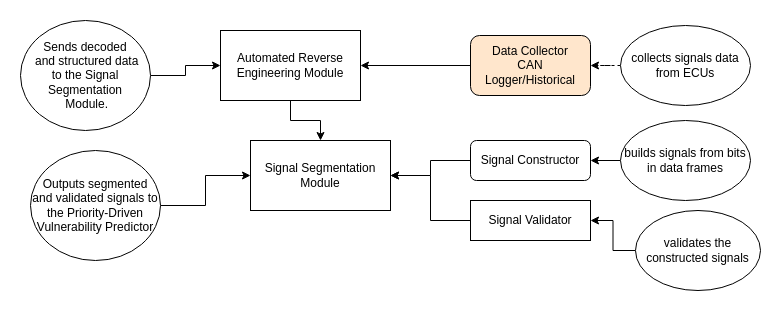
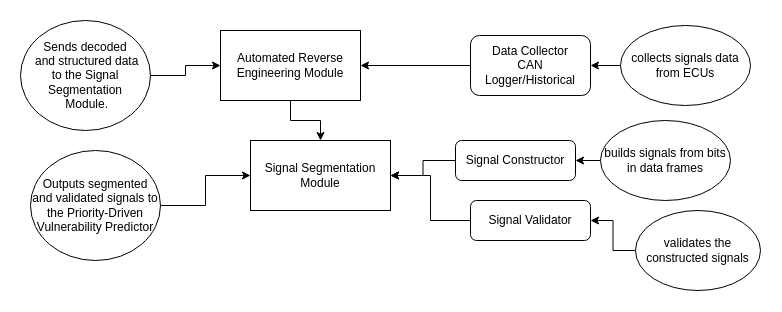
  <mxCell id="0" />
  <mxCell id="1" parent="0" />
  <mxCell id="2" value="" style="edgeStyle=orthogonalEdgeStyle;rounded=0;orthogonalLoop=1;jettySize=auto;html=1;" edge="1" parent="1" source="3" target="6"><mxGeometry relative="1" as="geometry" /></mxCell>
  <mxCell id="3" value="Automated Reverse Engineering Module" style="rounded=0;whiteSpace=wrap;html=1;" vertex="1" parent="1"><mxGeometry x="220" y="30" width="140" height="70" as="geometry" /></mxCell>
  <mxCell id="4" value="" style="edgeStyle=orthogonalEdgeStyle;rounded=0;orthogonalLoop=1;jettySize=auto;html=1;" edge="1" parent="1" source="5" target="3"><mxGeometry relative="1" as="geometry" /></mxCell>
- <mxCell id="5" value="Data Collector&lt;br&gt;CAN Logger/Historical" style="rounded=1;whiteSpace=wrap;html=1;fillColor=#ffe6cc;" vertex="1" parent="1"><mxGeometry x="470" y="35" width="120" height="60" as="geometry" /></mxCell>
+ <mxCell id="5" value="Data Collector&lt;br&gt;CAN Logger/Historical" style="rounded=1;whiteSpace=wrap;html=1;" vertex="1" parent="1"><mxGeometry x="470" y="35" width="120" height="60" as="geometry" /></mxCell>
  <mxCell id="6" value="Signal Segmentation Module" style="rounded=0;whiteSpace=wrap;html=1;" vertex="1" parent="1"><mxGeometry x="250" y="140" width="140" height="70" as="geometry" /></mxCell>
  <mxCell id="7" value="" style="edgeStyle=orthogonalEdgeStyle;rounded=0;orthogonalLoop=1;jettySize=auto;html=1;" edge="1" parent="1" source="8" target="3"><mxGeometry relative="1" as="geometry" /></mxCell>
  <mxCell id="8" value="Sends decoded&lt;br style=&quot;border-color: var(--border-color);&quot;&gt;&lt;span style=&quot;&quot;&gt;&amp;nbsp;and structured data&lt;/span&gt;&lt;br style=&quot;border-color: var(--border-color);&quot;&gt;&lt;span style=&quot;&quot;&gt;to the Signal Segmentation&lt;/span&gt;&lt;br style=&quot;border-color: var(--border-color);&quot;&gt;&lt;span style=&quot;&quot;&gt;&amp;nbsp;Module.&lt;/span&gt;" style="ellipse;whiteSpace=wrap;html=1;" vertex="1" parent="1"><mxGeometry x="20" y="20" width="130" height="110" as="geometry" /></mxCell>
  <mxCell id="9" value="" style="edgeStyle=orthogonalEdgeStyle;rounded=0;orthogonalLoop=1;jettySize=auto;html=1;" edge="1" parent="1" source="10" target="6"><mxGeometry relative="1" as="geometry" /></mxCell>
- <mxCell id="10" value="Signal Constructor" style="rounded=1;whiteSpace=wrap;html=1;" vertex="1" parent="1"><mxGeometry x="470" y="140" width="120" height="40" as="geometry" /></mxCell>
+ <mxCell id="10" value="Signal Constructor" style="rounded=1;whiteSpace=wrap;html=1;" vertex="1" parent="1"><mxGeometry x="455" y="140" width="120" height="40" as="geometry" /></mxCell>
  <mxCell id="11" value="" style="edgeStyle=orthogonalEdgeStyle;rounded=0;orthogonalLoop=1;jettySize=auto;html=1;" edge="1" parent="1" source="12" target="6"><mxGeometry relative="1" as="geometry" /></mxCell>
- <mxCell id="12" value="Signal Validator" style="whiteSpace=wrap;html=1;rounded=0;" vertex="1" parent="1"><mxGeometry x="470" y="200" width="120" height="40" as="geometry" /></mxCell>
+ <mxCell id="12" value="Signal Validator" style="rounded=1;whiteSpace=wrap;html=1;" vertex="1" parent="1"><mxGeometry x="470" y="200" width="120" height="40" as="geometry" /></mxCell>
  <mxCell id="13" value="" style="edgeStyle=orthogonalEdgeStyle;rounded=0;orthogonalLoop=1;jettySize=auto;html=1;" edge="1" parent="1" source="14" target="10"><mxGeometry relative="1" as="geometry" /></mxCell>
- <mxCell id="14" value="builds signals from bits in data frames" style="ellipse;whiteSpace=wrap;html=1;" vertex="1" parent="1"><mxGeometry x="620" y="120" width="130" height="80" as="geometry" /></mxCell>
+ <mxCell id="14" value="builds signals from bits in data frames" style="ellipse;whiteSpace=wrap;html=1;" vertex="1" parent="1"><mxGeometry x="600" y="120" width="130" height="80" as="geometry" /></mxCell>
  <mxCell id="15" value="" style="edgeStyle=orthogonalEdgeStyle;rounded=0;orthogonalLoop=1;jettySize=auto;html=1;" edge="1" parent="1" source="16" target="12"><mxGeometry relative="1" as="geometry" /></mxCell>
  <mxCell id="16" value="validates the constructed signals" style="ellipse;whiteSpace=wrap;html=1;" vertex="1" parent="1"><mxGeometry x="635" y="210" width="125" height="80" as="geometry" /></mxCell>
  <mxCell id="17" value="" style="edgeStyle=orthogonalEdgeStyle;rounded=0;orthogonalLoop=1;jettySize=auto;html=1;" edge="1" parent="1" source="18" target="6"><mxGeometry relative="1" as="geometry" /></mxCell>
  <mxCell id="18" value="Outputs segmented and validated signals to the Priority-Driven Vulnerability Predictor" style="ellipse;whiteSpace=wrap;html=1;" vertex="1" parent="1"><mxGeometry x="30" y="150" width="130" height="110" as="geometry" /></mxCell>
- <mxCell id="19" value="" style="edgeStyle=orthogonalEdgeStyle;rounded=0;orthogonalLoop=1;jettySize=auto;html=1;dashed=1;" edge="1" parent="1" source="20" target="5"><mxGeometry relative="1" as="geometry" /></mxCell>
+ <mxCell id="19" value="" style="edgeStyle=orthogonalEdgeStyle;rounded=0;orthogonalLoop=1;jettySize=auto;html=1;" edge="1" parent="1" source="20" target="5"><mxGeometry relative="1" as="geometry" /></mxCell>
  <mxCell id="20" value="collects signals data from ECUs" style="ellipse;whiteSpace=wrap;html=1;" vertex="1" parent="1"><mxGeometry x="620" y="25" width="130" height="80" as="geometry" /></mxCell>
